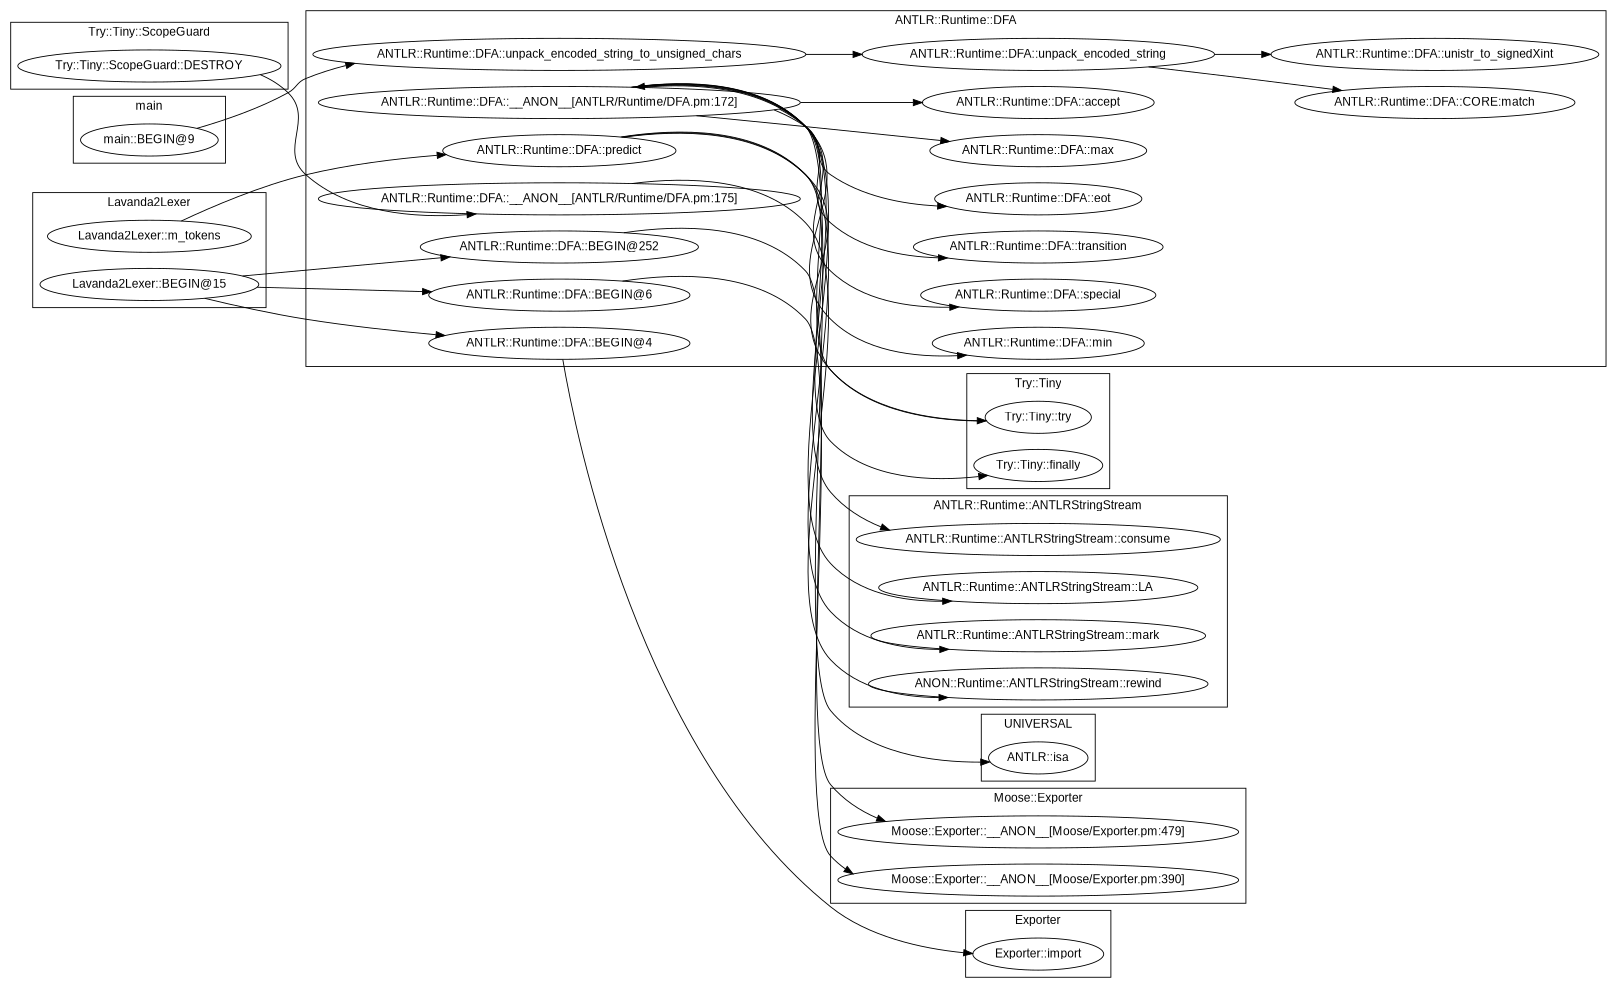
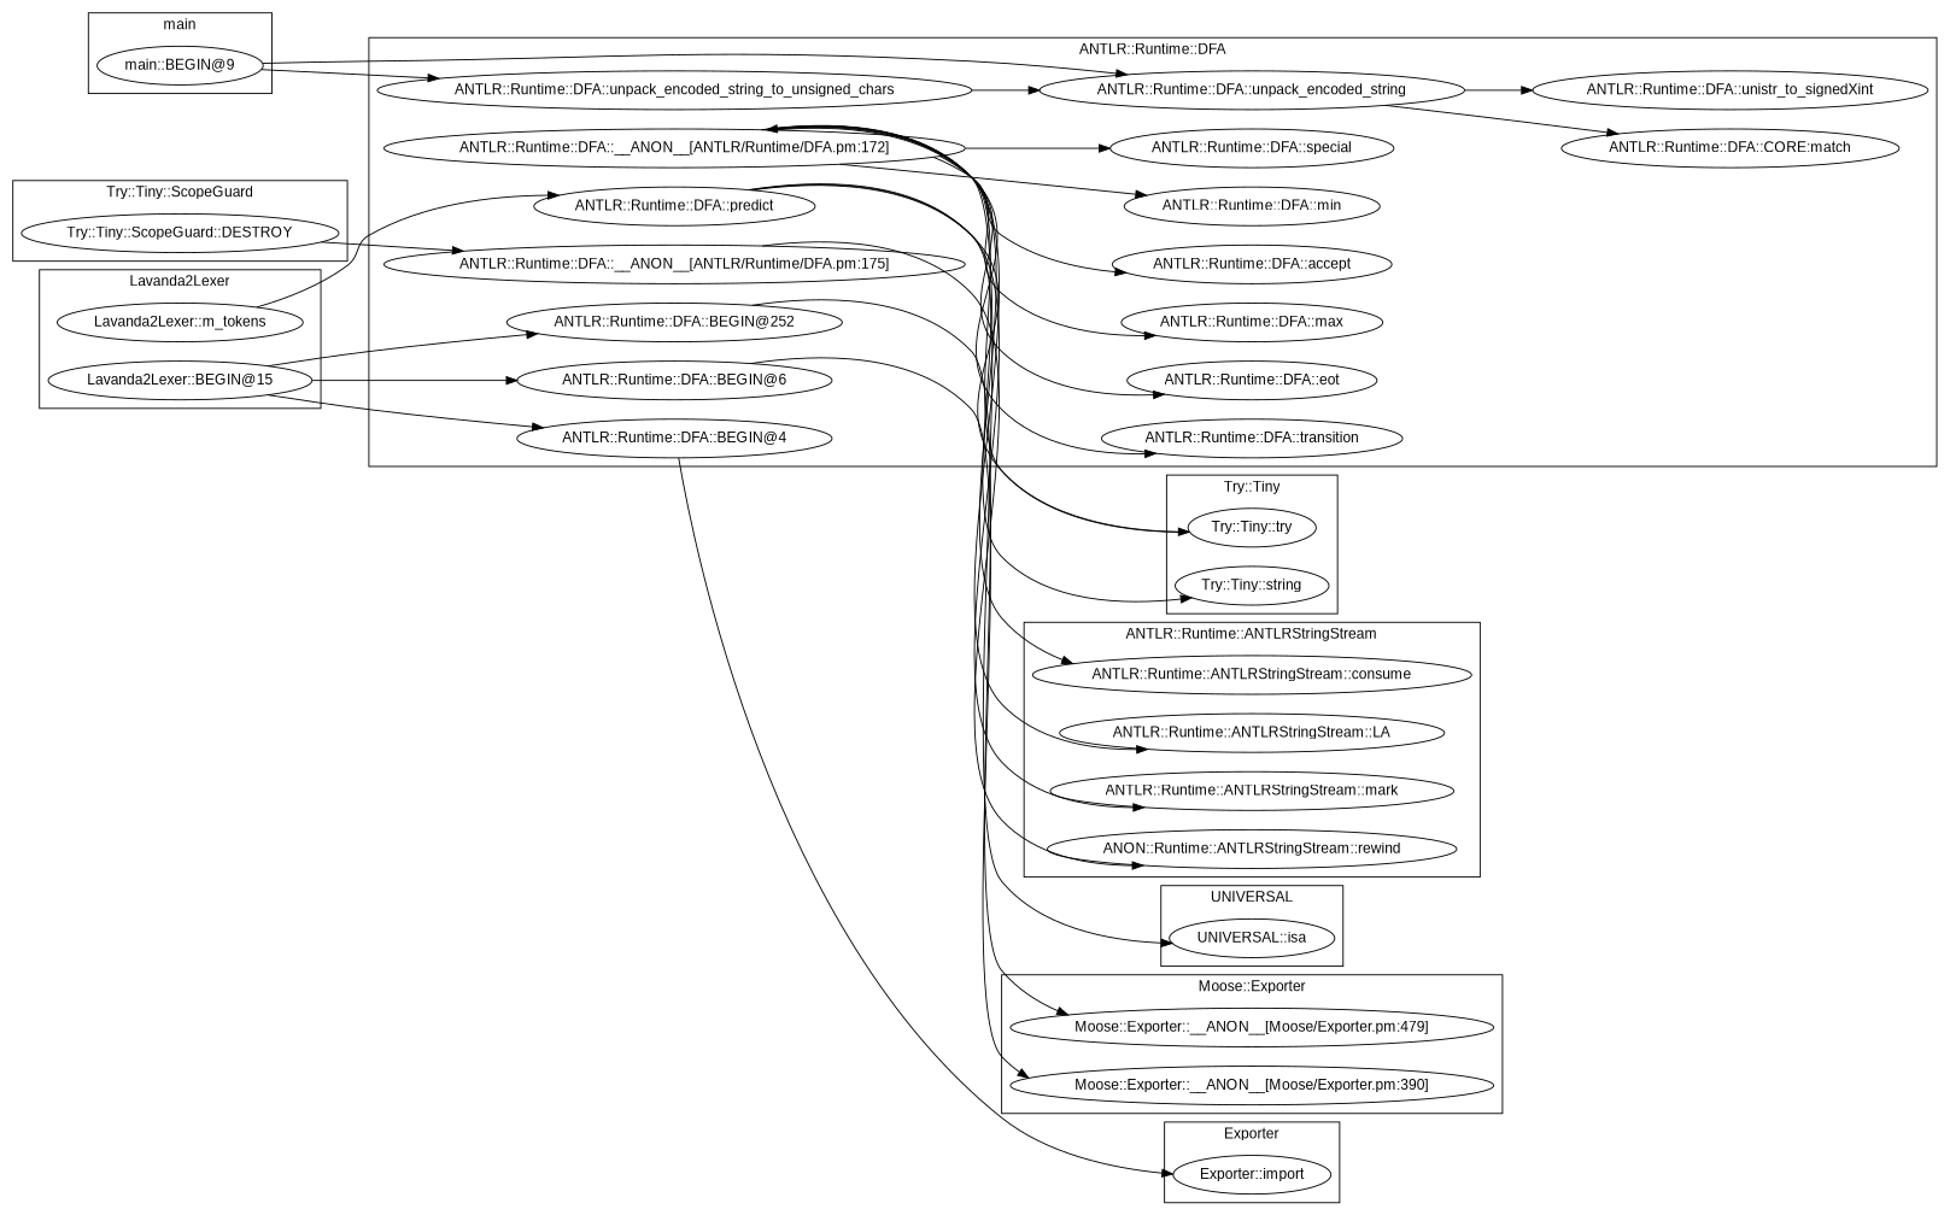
  digraph {
    fontname="Liberation Sans"
    rankdir=LR
    node [fontname="Liberation Sans"]
    edge [fontname="Liberation Sans"]
    "Try::Tiny::ScopeGuard::DESTROY"
    "Moose::Exporter::__ANON__[Moose/Exporter.pm:479]"
    "Moose::Exporter::__ANON__[Moose/Exporter.pm:390]"
    "ANTLR::Runtime::DFA::special"
    "ANTLR::Runtime::DFA::transition"
    "ANTLR::Runtime::DFA::unpack_encoded_string_to_unsigned_chars"
    "ANTLR::Runtime::DFA::predict"
    "ANTLR::Runtime::DFA::CORE:match"
    "ANTLR::Runtime::DFA::__ANON__[ANTLR/Runtime/DFA.pm:175]"
    "ANTLR::Runtime::DFA::unpack_encoded_string"
    "ANTLR::Runtime::DFA::eot"
    "ANTLR::Runtime::DFA::max"
    "ANTLR::Runtime::DFA::__ANON__[ANTLR/Runtime/DFA.pm:172]"
    "ANTLR::Runtime::DFA::unistr_to_signedXint"
    "ANTLR::Runtime::DFA::BEGIN@252"
    "ANTLR::Runtime::DFA::BEGIN@4"
    "ANTLR::Runtime::DFA::BEGIN@6"
    "ANTLR::Runtime::DFA::accept"
    "ANTLR::Runtime::DFA::min"
    "Exporter::import"
-   "Try::Tiny::finally"
+   "Try::Tiny::finally" [label="Try::Tiny::string"]
    "Try::Tiny::try"
    "main::BEGIN@9"
-   "UNIVERSAL::isa" [label="ANTLR::isa"]
+   "UNIVERSAL::isa"
    "Lavanda2Lexer::m_tokens"
    "Lavanda2Lexer::BEGIN@15"
    "ANTLR::Runtime::ANTLRStringStream::consume"
    "ANTLR::Runtime::ANTLRStringStream::mark"
    n29 [label="ANON::Runtime::ANTLRStringStream::rewind"]
    "ANTLR::Runtime::ANTLRStringStream::LA"
    subgraph cluster_1 {
      label="Try::Tiny::ScopeGuard"
      "Try::Tiny::ScopeGuard::DESTROY"
    }
    subgraph cluster_2 {
      label="Moose::Exporter"
      "Moose::Exporter::__ANON__[Moose/Exporter.pm:479]"
      "Moose::Exporter::__ANON__[Moose/Exporter.pm:390]"
    }
    subgraph cluster_3 {
      label="ANTLR::Runtime::DFA"
      "ANTLR::Runtime::DFA::special"
      "ANTLR::Runtime::DFA::transition"
      "ANTLR::Runtime::DFA::unpack_encoded_string_to_unsigned_chars"
      "ANTLR::Runtime::DFA::predict"
      "ANTLR::Runtime::DFA::CORE:match"
      "ANTLR::Runtime::DFA::__ANON__[ANTLR/Runtime/DFA.pm:175]"
      "ANTLR::Runtime::DFA::unpack_encoded_string"
      "ANTLR::Runtime::DFA::eot"
      "ANTLR::Runtime::DFA::max"
      "ANTLR::Runtime::DFA::__ANON__[ANTLR/Runtime/DFA.pm:172]"
      "ANTLR::Runtime::DFA::unistr_to_signedXint"
      "ANTLR::Runtime::DFA::BEGIN@252"
      "ANTLR::Runtime::DFA::BEGIN@4"
      "ANTLR::Runtime::DFA::BEGIN@6"
      "ANTLR::Runtime::DFA::accept"
      "ANTLR::Runtime::DFA::min"
    }
    subgraph cluster_4 {
      label=Exporter
      "Exporter::import"
    }
    subgraph cluster_5 {
      label="Try::Tiny"
      "Try::Tiny::finally"
      "Try::Tiny::try"
    }
    subgraph cluster_6 {
      label=main
      "main::BEGIN@9"
    }
    subgraph cluster_7 {
      label=UNIVERSAL
      "UNIVERSAL::isa"
    }
    subgraph cluster_8 {
      label=Lavanda2Lexer
      "Lavanda2Lexer::m_tokens"
      "Lavanda2Lexer::BEGIN@15"
    }
    subgraph cluster_9 {
      label="ANTLR::Runtime::ANTLRStringStream"
      "ANTLR::Runtime::ANTLRStringStream::consume"
      "ANTLR::Runtime::ANTLRStringStream::mark"
      n29
      "ANTLR::Runtime::ANTLRStringStream::LA"
    }
    "Try::Tiny::ScopeGuard::DESTROY" -> "ANTLR::Runtime::DFA::__ANON__[ANTLR/Runtime/DFA.pm:175]"
    "ANTLR::Runtime::DFA::unpack_encoded_string_to_unsigned_chars" -> "ANTLR::Runtime::DFA::unpack_encoded_string"
    "ANTLR::Runtime::DFA::predict" -> "Try::Tiny::finally"
    "ANTLR::Runtime::DFA::predict" -> "Try::Tiny::try"
    "ANTLR::Runtime::DFA::predict" -> "ANTLR::Runtime::ANTLRStringStream::mark"
    "ANTLR::Runtime::DFA::__ANON__[ANTLR/Runtime/DFA.pm:175]" -> n29
    "ANTLR::Runtime::DFA::unpack_encoded_string" -> "ANTLR::Runtime::DFA::CORE:match"
    "ANTLR::Runtime::DFA::unpack_encoded_string" -> "ANTLR::Runtime::DFA::unistr_to_signedXint"
    "ANTLR::Runtime::DFA::__ANON__[ANTLR/Runtime/DFA.pm:172]" -> "ANTLR::Runtime::DFA::special"
    "ANTLR::Runtime::DFA::__ANON__[ANTLR/Runtime/DFA.pm:172]" -> "ANTLR::Runtime::DFA::transition"
    "ANTLR::Runtime::DFA::__ANON__[ANTLR/Runtime/DFA.pm:172]" -> "ANTLR::Runtime::DFA::eot"
    "ANTLR::Runtime::DFA::__ANON__[ANTLR/Runtime/DFA.pm:172]" -> "ANTLR::Runtime::DFA::max"
    "ANTLR::Runtime::DFA::__ANON__[ANTLR/Runtime/DFA.pm:172]" -> "ANTLR::Runtime::DFA::accept"
    "ANTLR::Runtime::DFA::__ANON__[ANTLR/Runtime/DFA.pm:172]" -> "ANTLR::Runtime::DFA::min"
    "ANTLR::Runtime::DFA::__ANON__[ANTLR/Runtime/DFA.pm:172]" -> "UNIVERSAL::isa"
    "ANTLR::Runtime::DFA::__ANON__[ANTLR/Runtime/DFA.pm:172]" -> "ANTLR::Runtime::ANTLRStringStream::consume"
    "ANTLR::Runtime::DFA::__ANON__[ANTLR/Runtime/DFA.pm:172]" -> "ANTLR::Runtime::ANTLRStringStream::LA"
    "ANTLR::Runtime::DFA::BEGIN@252" -> "Moose::Exporter::__ANON__[Moose/Exporter.pm:479]"
    "ANTLR::Runtime::DFA::BEGIN@4" -> "Exporter::import"
    "ANTLR::Runtime::DFA::BEGIN@6" -> "Moose::Exporter::__ANON__[Moose/Exporter.pm:390]"
    "Try::Tiny::try" -> "ANTLR::Runtime::DFA::__ANON__[ANTLR/Runtime/DFA.pm:172]"
    "main::BEGIN@9" -> "ANTLR::Runtime::DFA::unpack_encoded_string_to_unsigned_chars"
+   "main::BEGIN@9" -> "ANTLR::Runtime::DFA::unpack_encoded_string"
    "Lavanda2Lexer::m_tokens" -> "ANTLR::Runtime::DFA::predict"
    "Lavanda2Lexer::BEGIN@15" -> "ANTLR::Runtime::DFA::BEGIN@252"
    "Lavanda2Lexer::BEGIN@15" -> "ANTLR::Runtime::DFA::BEGIN@4"
    "Lavanda2Lexer::BEGIN@15" -> "ANTLR::Runtime::DFA::BEGIN@6"
  }
